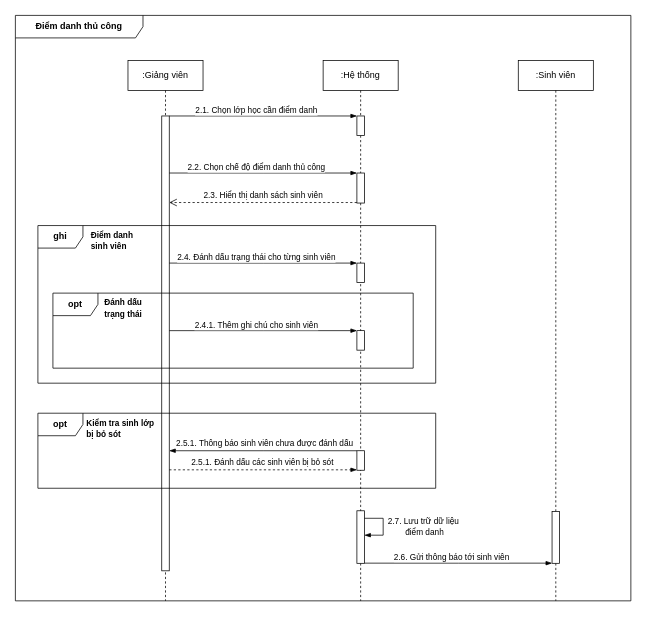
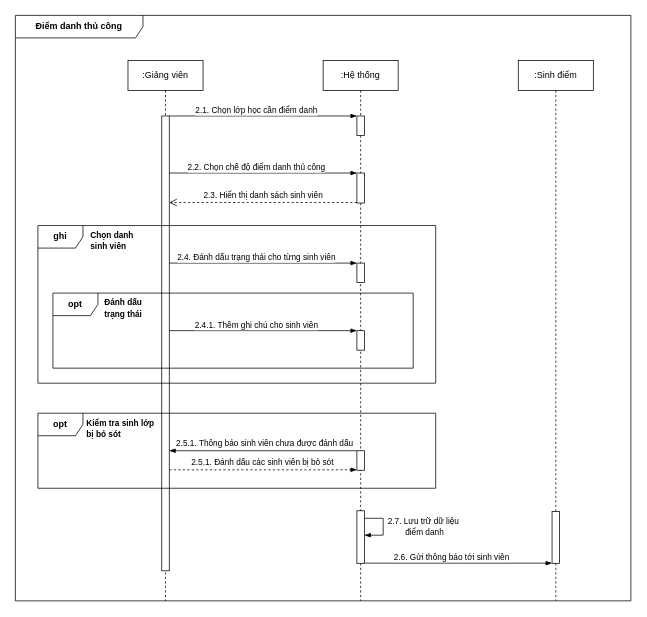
  <mxCell id="0" />
  <mxCell id="1" parent="0" />
  <mxCell id="2" value="&lt;b&gt;Điểm danh thủ công&lt;/b&gt;" style="shape=umlFrame;whiteSpace=wrap;html=1;pointerEvents=0;width=170;height=30;swimlaneFillColor=default;" vertex="1" parent="1"><mxGeometry x="20" y="20" width="820" height="780" as="geometry" /></mxCell>
  <mxCell id="3" value=":Giảng viên" style="shape=umlLifeline;perimeter=lifelinePerimeter;whiteSpace=wrap;html=1;container=1;dropTarget=0;collapsible=0;recursiveResize=0;outlineConnect=0;portConstraint=eastwest;newEdgeStyle={&quot;curved&quot;:0,&quot;rounded&quot;:0};" vertex="1" parent="1"><mxGeometry x="170" y="80" width="100" height="720" as="geometry" /></mxCell>
  <mxCell id="4" value="" style="html=1;points=[[0,0,0,0,5],[0,1,0,0,-5],[1,0,0,0,5],[1,1,0,0,-5]];perimeter=orthogonalPerimeter;outlineConnect=0;targetShapes=umlLifeline;portConstraint=eastwest;newEdgeStyle={&quot;curved&quot;:0,&quot;rounded&quot;:0};" vertex="1" parent="3"><mxGeometry x="45" y="74" width="10" height="606" as="geometry" /></mxCell>
  <mxCell id="5" value=":Hệ thống" style="shape=umlLifeline;perimeter=lifelinePerimeter;whiteSpace=wrap;html=1;container=1;dropTarget=0;collapsible=0;recursiveResize=0;outlineConnect=0;portConstraint=eastwest;newEdgeStyle={&quot;curved&quot;:0,&quot;rounded&quot;:0};" vertex="1" parent="1"><mxGeometry x="430" y="80" width="100" height="720" as="geometry" /></mxCell>
  <mxCell id="6" value="" style="html=1;points=[[0,0,0,0,5],[0,1,0,0,-5],[1,0,0,0,5],[1,1,0,0,-5]];perimeter=orthogonalPerimeter;outlineConnect=0;targetShapes=umlLifeline;portConstraint=eastwest;newEdgeStyle={&quot;curved&quot;:0,&quot;rounded&quot;:0};" vertex="1" parent="5"><mxGeometry x="45" y="74" width="10" height="26" as="geometry" /></mxCell>
  <mxCell id="7" value="" style="edgeStyle=elbowEdgeStyle;fontSize=12;html=1;endArrow=blockThin;endFill=1;rounded=0;entryX=0;entryY=0;entryDx=0;entryDy=0;entryPerimeter=0;" edge="1" parent="1" target="6"><mxGeometry width="160" relative="1" as="geometry"><mxPoint x="225" y="154" as="sourcePoint" /><mxPoint x="475" y="134" as="targetPoint" /></mxGeometry></mxCell>
  <mxCell id="8" value="2.1. Chọn lớp học cần điểm danh" style="edgeLabel;html=1;align=center;verticalAlign=middle;resizable=0;points=[];" vertex="1" connectable="0" parent="7"><mxGeometry x="-0.233" y="-2" relative="1" as="geometry"><mxPoint x="19" y="-10" as="offset" /></mxGeometry></mxCell>
  <mxCell id="9" value="" style="edgeStyle=elbowEdgeStyle;fontSize=12;html=1;endArrow=blockThin;endFill=1;rounded=0;entryX=0;entryY=0;entryDx=0;entryDy=0;entryPerimeter=0;" edge="1" parent="1"><mxGeometry width="160" relative="1" as="geometry"><mxPoint x="225" y="230" as="sourcePoint" /><mxPoint x="475" y="230" as="targetPoint" /></mxGeometry></mxCell>
  <mxCell id="10" value="2.2. Chọn chế độ điểm danh thủ công" style="edgeLabel;html=1;align=center;verticalAlign=middle;resizable=0;points=[];" vertex="1" connectable="0" parent="9"><mxGeometry x="-0.233" y="-2" relative="1" as="geometry"><mxPoint x="19" y="-10" as="offset" /></mxGeometry></mxCell>
  <mxCell id="11" value="" style="html=1;points=[[0,0,0,0,5],[0,1,0,0,-5],[1,0,0,0,5],[1,1,0,0,-5]];perimeter=orthogonalPerimeter;outlineConnect=0;targetShapes=umlLifeline;portConstraint=eastwest;newEdgeStyle={&quot;curved&quot;:0,&quot;rounded&quot;:0};" vertex="1" parent="1"><mxGeometry x="475" y="230" width="10" height="40" as="geometry" /></mxCell>
  <mxCell id="12" value="2.3. Hiển thị danh sách sinh viên" style="html=1;verticalAlign=bottom;endArrow=open;dashed=1;endSize=8;curved=0;rounded=0;" edge="1" parent="1"><mxGeometry relative="1" as="geometry"><mxPoint x="475" y="269.31" as="sourcePoint" /><mxPoint x="225" y="269.31" as="targetPoint" /></mxGeometry></mxCell>
  <mxCell id="13" value="" style="edgeStyle=elbowEdgeStyle;fontSize=12;html=1;endArrow=blockThin;endFill=1;rounded=0;entryX=0;entryY=0;entryDx=0;entryDy=0;entryPerimeter=0;" edge="1" parent="1"><mxGeometry width="160" relative="1" as="geometry"><mxPoint x="225" y="350" as="sourcePoint" /><mxPoint x="475" y="350" as="targetPoint" /></mxGeometry></mxCell>
  <mxCell id="14" value="2.4. Đánh dấu trạng thái cho từng sinh viên" style="edgeLabel;html=1;align=center;verticalAlign=middle;resizable=0;points=[];" vertex="1" connectable="0" parent="13"><mxGeometry x="-0.233" y="-2" relative="1" as="geometry"><mxPoint x="19" y="-10" as="offset" /></mxGeometry></mxCell>
  <mxCell id="15" value="" style="html=1;points=[[0,0,0,0,5],[0,1,0,0,-5],[1,0,0,0,5],[1,1,0,0,-5]];perimeter=orthogonalPerimeter;outlineConnect=0;targetShapes=umlLifeline;portConstraint=eastwest;newEdgeStyle={&quot;curved&quot;:0,&quot;rounded&quot;:0};" vertex="1" parent="1"><mxGeometry x="475" y="350" width="10" height="26" as="geometry" /></mxCell>
  <mxCell id="16" value="&lt;b&gt;opt&lt;/b&gt;" style="shape=umlFrame;whiteSpace=wrap;html=1;pointerEvents=0;" vertex="1" parent="1"><mxGeometry y="390" width="480" height="100" as="geometry" x="70" /></mxCell>
  <mxCell id="17" value="&lt;b&gt;&lt;font style=&quot;font-size: 11px;&quot;&gt;Đánh dấu&amp;nbsp;&lt;/font&gt;&lt;/b&gt;&lt;div style=&quot;text-align: left;&quot;&gt;&lt;b&gt;&lt;font style=&quot;font-size: 11px;&quot;&gt;trạng thái&lt;/font&gt;&lt;/b&gt;&lt;/div&gt;" style="text;html=1;align=center;verticalAlign=middle;resizable=0;points=[];autosize=1;strokeColor=none;fillColor=none;" vertex="1" parent="1"><mxGeometry x="125" y="390" width="80" height="40" as="geometry" /></mxCell>
  <mxCell id="18" value="" style="html=1;points=[[0,0,0,0,5],[0,1,0,0,-5],[1,0,0,0,5],[1,1,0,0,-5]];perimeter=orthogonalPerimeter;outlineConnect=0;targetShapes=umlLifeline;portConstraint=eastwest;newEdgeStyle={&quot;curved&quot;:0,&quot;rounded&quot;:0};" vertex="1" parent="1"><mxGeometry x="475" y="440" width="10" height="26" as="geometry" /></mxCell>
  <mxCell id="19" value="" style="edgeStyle=elbowEdgeStyle;fontSize=12;html=1;endArrow=blockThin;endFill=1;rounded=0;entryX=0;entryY=0;entryDx=0;entryDy=0;entryPerimeter=0;" edge="1" parent="1"><mxGeometry width="160" relative="1" as="geometry"><mxPoint x="225" y="440" as="sourcePoint" /><mxPoint x="475" y="440" as="targetPoint" /></mxGeometry></mxCell>
  <mxCell id="20" value="2.4.1. Thêm ghi chú cho sinh viên" style="edgeLabel;html=1;align=center;verticalAlign=middle;resizable=0;points=[];" vertex="1" connectable="0" parent="19"><mxGeometry x="-0.233" y="-2" relative="1" as="geometry"><mxPoint x="19" y="-10" as="offset" /></mxGeometry></mxCell>
  <mxCell id="21" value="&lt;b&gt;ghi&lt;/b&gt;" style="shape=umlFrame;whiteSpace=wrap;html=1;pointerEvents=0;" vertex="1" parent="1"><mxGeometry x="50" y="300" width="530" height="210" as="geometry" /></mxCell>
- <mxCell id="22" value="&lt;span style=&quot;font-size: 11px;&quot;&gt;&lt;b&gt;Điểm danh&amp;nbsp;&lt;/b&gt;&lt;/span&gt;&lt;div style=&quot;text-align: left;&quot;&gt;&lt;span style=&quot;font-size: 11px;&quot;&gt;&lt;b&gt;sinh viên&lt;/b&gt;&lt;/span&gt;&lt;/div&gt;" style="text;html=1;align=center;verticalAlign=middle;resizable=0;points=[];autosize=1;strokeColor=none;fillColor=none;" vertex="1" parent="1"><mxGeometry x="110" y="300" width="80" height="40" as="geometry" /></mxCell>
+ <mxCell id="22" value="&lt;span style=&quot;font-size: 11px;&quot;&gt;&lt;b&gt;Chọn danh&amp;nbsp;&lt;/b&gt;&lt;/span&gt;&lt;div style=&quot;text-align: left;&quot;&gt;&lt;span style=&quot;font-size: 11px;&quot;&gt;&lt;b&gt;sinh viên&lt;/b&gt;&lt;/span&gt;&lt;/div&gt;" style="text;html=1;align=center;verticalAlign=middle;resizable=0;points=[];autosize=1;strokeColor=none;fillColor=none;" vertex="1" parent="1"><mxGeometry x="110" y="300" width="80" height="40" as="geometry" /></mxCell>
  <mxCell id="23" value="&lt;b&gt;opt&lt;/b&gt;" style="shape=umlFrame;whiteSpace=wrap;html=1;pointerEvents=0;" vertex="1" parent="1"><mxGeometry x="50" y="550" width="530" height="100" as="geometry" /></mxCell>
  <mxCell id="24" value="&lt;span style=&quot;font-size: 11px;&quot;&gt;&lt;b&gt;Kiểm tra sinh lớp&amp;nbsp;&lt;/b&gt;&lt;/span&gt;&lt;div&gt;&lt;span style=&quot;font-size: 11px;&quot;&gt;&lt;b&gt;bị bỏ sót&lt;/b&gt;&lt;/span&gt;&lt;/div&gt;" style="text;html=1;align=left;verticalAlign=middle;resizable=0;points=[];autosize=1;strokeColor=none;fillColor=none;" vertex="1" parent="1"><mxGeometry x="113" y="550" width="120" height="40" as="geometry" /></mxCell>
  <mxCell id="25" value="" style="html=1;points=[[0,0,0,0,5],[0,1,0,0,-5],[1,0,0,0,5],[1,1,0,0,-5]];perimeter=orthogonalPerimeter;outlineConnect=0;targetShapes=umlLifeline;portConstraint=eastwest;newEdgeStyle={&quot;curved&quot;:0,&quot;rounded&quot;:0};" vertex="1" parent="1"><mxGeometry x="475" y="600" width="10" height="26" as="geometry" /></mxCell>
  <mxCell id="26" value="" style="edgeStyle=elbowEdgeStyle;fontSize=12;html=1;endArrow=none;endFill=1;rounded=0;entryX=0;entryY=0;entryDx=0;entryDy=0;entryPerimeter=0;startFill=1;startArrow=blockThin;" edge="1" parent="1"><mxGeometry width="160" relative="1" as="geometry"><mxPoint x="225" y="600" as="sourcePoint" /><mxPoint x="475" y="600" as="targetPoint" /></mxGeometry></mxCell>
  <mxCell id="27" value="2.5.1. Thông báo sinh viên chưa được đánh dấu" style="edgeLabel;html=1;align=center;verticalAlign=middle;resizable=0;points=[];" vertex="1" connectable="0" parent="26"><mxGeometry x="-0.233" y="-2" relative="1" as="geometry"><mxPoint x="30" y="-13" as="offset" /></mxGeometry></mxCell>
  <mxCell id="28" value="" style="edgeStyle=elbowEdgeStyle;fontSize=12;html=1;endArrow=blockThin;endFill=1;rounded=0;entryX=0;entryY=0;entryDx=0;entryDy=0;entryPerimeter=0;dashed=1;" edge="1" parent="1"><mxGeometry width="160" relative="1" as="geometry"><mxPoint x="225" y="625.43" as="sourcePoint" /><mxPoint x="475" y="625.43" as="targetPoint" /></mxGeometry></mxCell>
  <mxCell id="29" value="2.5.1. Đánh dấu các sinh viên bị bỏ sót" style="edgeLabel;html=1;align=center;verticalAlign=middle;resizable=0;points=[];" vertex="1" connectable="0" parent="28"><mxGeometry x="-0.233" y="-2" relative="1" as="geometry"><mxPoint x="27" y="-12" as="offset" /></mxGeometry></mxCell>
  <mxCell id="30" value="" style="html=1;points=[[0,0,0,0,5],[0,1,0,0,-5],[1,0,0,0,5],[1,1,0,0,-5]];perimeter=orthogonalPerimeter;outlineConnect=0;targetShapes=umlLifeline;portConstraint=eastwest;newEdgeStyle={&quot;curved&quot;:0,&quot;rounded&quot;:0};" vertex="1" parent="1"><mxGeometry x="475" y="680" width="10" height="70" as="geometry" /></mxCell>
  <mxCell id="31" value="" style="edgeStyle=elbowEdgeStyle;fontSize=12;html=1;endArrow=blockThin;endFill=1;rounded=0;" edge="1" parent="1"><mxGeometry width="160" relative="1" as="geometry"><mxPoint x="485" y="690" as="sourcePoint" /><mxPoint x="485" y="712.5" as="targetPoint" /><Array as="points"><mxPoint x="510" y="712.5" /><mxPoint x="560" y="700" /></Array></mxGeometry></mxCell>
  <mxCell id="32" value="&lt;font style=&quot;font-size: 11px;&quot;&gt;2.7. Lưu trữ dữ liệu&amp;nbsp;&lt;/font&gt;&lt;div&gt;&lt;font style=&quot;font-size: 11px;&quot;&gt;điểm danh&lt;/font&gt;&lt;/div&gt;" style="text;html=1;align=center;verticalAlign=middle;resizable=0;points=[];autosize=1;strokeColor=none;fillColor=none;" vertex="1" parent="1"><mxGeometry x="505" y="681" width="120" height="40" as="geometry" /></mxCell>
- <mxCell id="33" value=":Sinh viên" style="shape=umlLifeline;perimeter=lifelinePerimeter;whiteSpace=wrap;html=1;container=1;dropTarget=0;collapsible=0;recursiveResize=0;outlineConnect=0;portConstraint=eastwest;newEdgeStyle={&quot;curved&quot;:0,&quot;rounded&quot;:0};" vertex="1" parent="1"><mxGeometry x="690" y="80" width="100" height="720" as="geometry" /></mxCell>
+ <mxCell id="33" value=":Sinh điểm" style="shape=umlLifeline;perimeter=lifelinePerimeter;whiteSpace=wrap;html=1;container=1;dropTarget=0;collapsible=0;recursiveResize=0;outlineConnect=0;portConstraint=eastwest;newEdgeStyle={&quot;curved&quot;:0,&quot;rounded&quot;:0};" vertex="1" parent="1"><mxGeometry x="690" y="80" width="100" height="720" as="geometry" /></mxCell>
  <mxCell id="34" value="" style="html=1;points=[[0,0,0,0,5],[0,1,0,0,-5],[1,0,0,0,5],[1,1,0,0,-5]];perimeter=orthogonalPerimeter;outlineConnect=0;targetShapes=umlLifeline;portConstraint=eastwest;newEdgeStyle={&quot;curved&quot;:0,&quot;rounded&quot;:0};" vertex="1" parent="1"><mxGeometry x="735" y="681" width="10" height="69" as="geometry" /></mxCell>
  <mxCell id="35" value="" style="edgeStyle=elbowEdgeStyle;fontSize=12;html=1;endArrow=blockThin;endFill=1;rounded=0;entryX=0;entryY=0;entryDx=0;entryDy=0;entryPerimeter=0;" edge="1" parent="1"><mxGeometry width="160" relative="1" as="geometry"><mxPoint x="485" y="749.76" as="sourcePoint" /><mxPoint x="735" y="749.76" as="targetPoint" /></mxGeometry></mxCell>
  <mxCell id="36" value="2.6. Gửi thông báo tới sinh viên" style="edgeLabel;html=1;align=center;verticalAlign=middle;resizable=0;points=[];" vertex="1" connectable="0" parent="35"><mxGeometry x="-0.233" y="-2" relative="1" as="geometry"><mxPoint x="19" y="-10" as="offset" /></mxGeometry></mxCell>
